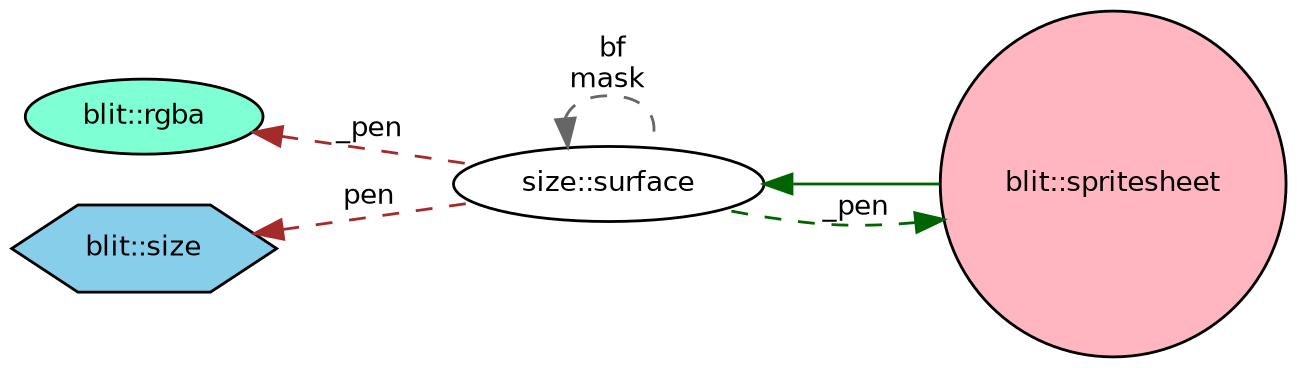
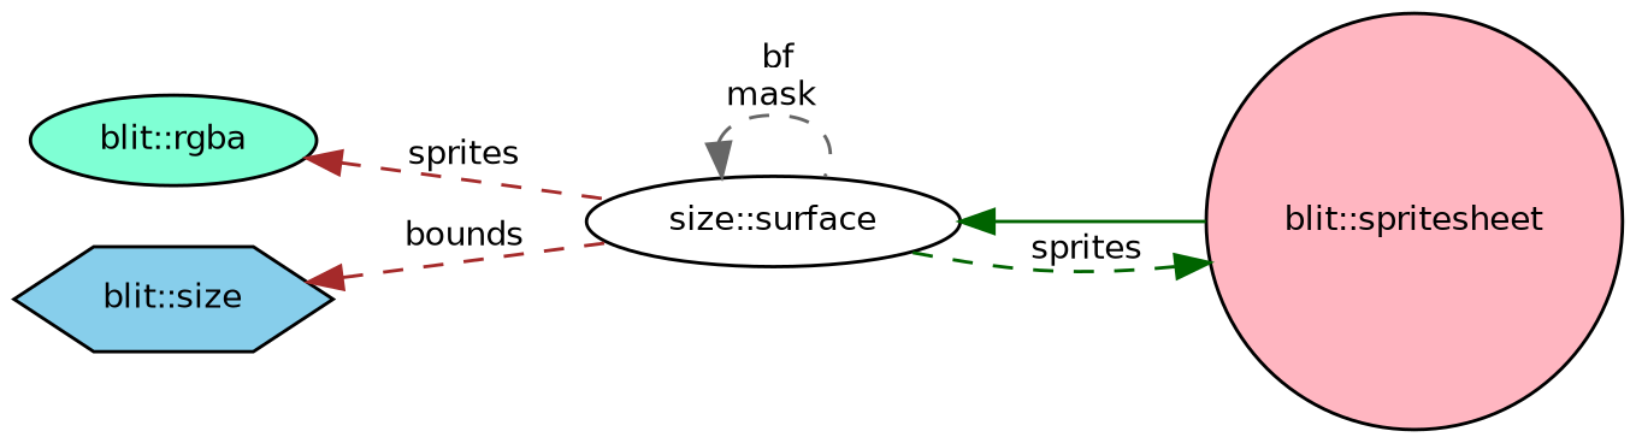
  digraph {
    rankdir=LR
    node [color=black fontname=Helvetica fontsize=10 shape=ellipse style=filled]
    edge [color=darkgreen dir=back fontname=Helvetica fontsize=10 labelfontname=Helvetica labelfontsize=10 style=dashed]
    n1 [fillcolor=white fontcolor=black height=0.2 label="size::surface" width=0.4]
    n2 [fillcolor=lightpink height=0.2 label="blit::spritesheet" shape=circle width=0.4]
    n3 [fillcolor=aquamarine height=0.2 label="blit::rgba" width=0.4]
    n4 [fillcolor=skyblue height=0.2 label="blit::size" shape=hexagon width=0.4]
    n1 -> n1 [color=gray40 label=" bf\nmask"]
    n1 -> n2 [style=solid]
-   n2 -> n1 [label=" _pen"]
-   n3 -> n1 [color=brown label=" _pen"]
-   n4 -> n1 [color=brown label=" pen"]
+   n2 -> n1 [label=" sprites"]
+   n3 -> n1 [color=brown label=" sprites"]
+   n4 -> n1 [color=brown label=" bounds"]
  }
